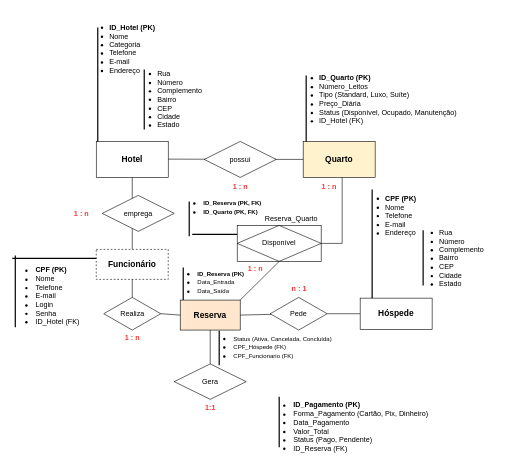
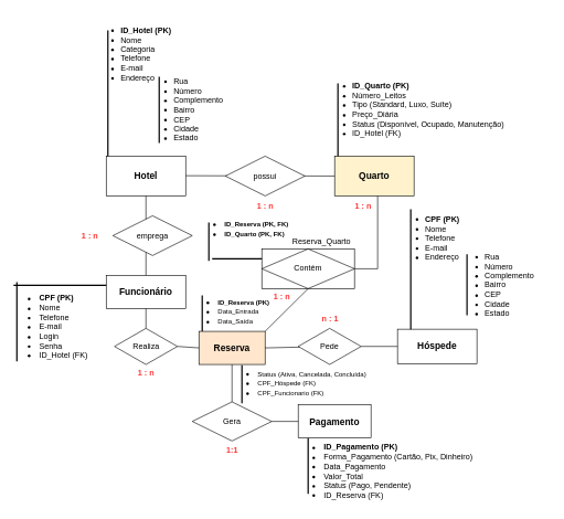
  <mxCell id="0" />
  <mxCell id="1" parent="0" />
  <mxCell id="2" value="&lt;font style=&quot;font-size: 14px;&quot;&gt;&lt;b&gt;Hotel&lt;/b&gt;&lt;/font&gt;" style="rounded=0;whiteSpace=wrap;html=1;" vertex="1" parent="1"><mxGeometry x="160" y="235" width="120" height="60" as="geometry" /></mxCell>
  <mxCell id="3" value="&lt;font style=&quot;font-size: 14px;&quot;&gt;&lt;b&gt;Quarto&lt;/b&gt;&lt;/font&gt;" style="whiteSpace=wrap;html=1;fillColor=#fff2cc;" vertex="1" parent="1"><mxGeometry x="505" y="235" width="120" height="60" as="geometry" /></mxCell>
- <mxCell id="4" value="&lt;font style=&quot;font-size: 14px;&quot;&gt;&lt;b&gt;Funcionário&lt;/b&gt;&lt;/font&gt;" style="whiteSpace=wrap;html=1;align=center;dashed=1;" vertex="1" parent="1"><mxGeometry x="160" y="415" width="120" height="50" as="geometry" /></mxCell>
+ <mxCell id="4" value="&lt;font style=&quot;font-size: 14px;&quot;&gt;&lt;b&gt;Funcionário&lt;/b&gt;&lt;/font&gt;" style="whiteSpace=wrap;html=1;align=center;" vertex="1" parent="1"><mxGeometry x="160" y="415" width="120" height="50" as="geometry" /></mxCell>
  <mxCell id="5" value="" style="endArrow=none;html=1;rounded=0;exitX=0.5;exitY=1;exitDx=0;exitDy=0;entryX=0.5;entryY=0;entryDx=0;entryDy=0;" edge="1" parent="1" source="2" target="4"><mxGeometry relative="1" as="geometry"><mxPoint x="210" y="325" as="sourcePoint" /><mxPoint x="370" y="325" as="targetPoint" /></mxGeometry></mxCell>
  <mxCell id="6" value="emprega" style="shape=rhombus;perimeter=rhombusPerimeter;whiteSpace=wrap;html=1;align=center;" vertex="1" parent="1"><mxGeometry x="170" y="325" width="120" height="60" as="geometry" /></mxCell>
  <mxCell id="7" value="" style="endArrow=none;html=1;rounded=0;entryX=0;entryY=0.5;entryDx=0;entryDy=0;" edge="1" parent="1" target="3"><mxGeometry relative="1" as="geometry"><mxPoint x="280" y="264.5" as="sourcePoint" /><mxPoint x="440" y="264.5" as="targetPoint" /></mxGeometry></mxCell>
  <mxCell id="8" value="possui" style="shape=rhombus;perimeter=rhombusPerimeter;whiteSpace=wrap;html=1;align=center;" vertex="1" parent="1"><mxGeometry x="340" y="235" width="120" height="60" as="geometry" /></mxCell>
  <mxCell id="9" value="&lt;font style=&quot;font-size: 14px;&quot;&gt;&lt;b&gt;Reserva&lt;/b&gt;&lt;/font&gt;" style="whiteSpace=wrap;html=1;align=center;fillColor=#ffe6cc;" vertex="1" parent="1"><mxGeometry x="300" y="499.5" width="100" height="50" as="geometry" /></mxCell>
  <mxCell id="10" value="&lt;font style=&quot;font-size: 14px;&quot;&gt;&lt;b&gt;Hóspede&lt;/b&gt;&lt;/font&gt;" style="whiteSpace=wrap;html=1;align=center;" vertex="1" parent="1"><mxGeometry x="600" y="496.25" width="120" height="52" as="geometry" /></mxCell>
+ <mxCell id="11" value="&lt;font style=&quot;font-size: 14px;&quot;&gt;&lt;b&gt;Pagamento&lt;/b&gt;&lt;/font&gt;" style="whiteSpace=wrap;html=1;align=center;" vertex="1" parent="1"><mxGeometry x="450" y="610.5" width="110" height="50" as="geometry" /></mxCell>
+ <mxCell id="12" value="" style="endArrow=none;html=1;rounded=0;entryX=0;entryY=0.5;entryDx=0;entryDy=0;" edge="1" parent="1" source="15" target="11"><mxGeometry relative="1" as="geometry"><mxPoint x="350" y="445" as="sourcePoint" /><mxPoint x="510" y="445" as="targetPoint" /></mxGeometry></mxCell>
  <mxCell id="13" value="Realiza" style="shape=rhombus;perimeter=rhombusPerimeter;whiteSpace=wrap;html=1;align=center;" vertex="1" parent="1"><mxGeometry x="172.5" y="495" width="95" height="54.5" as="geometry" /></mxCell>
  <mxCell id="14" value="" style="endArrow=none;html=1;rounded=0;entryX=0.5;entryY=0;entryDx=0;entryDy=0;exitX=0.5;exitY=1;exitDx=0;exitDy=0;" edge="1" parent="1" source="9" target="15"><mxGeometry relative="1" as="geometry"><mxPoint x="480" y="461" as="sourcePoint" /><mxPoint x="485" y="595" as="targetPoint" /></mxGeometry></mxCell>
  <mxCell id="15" value="Gera" style="shape=rhombus;perimeter=rhombusPerimeter;whiteSpace=wrap;html=1;align=center;" vertex="1" parent="1"><mxGeometry x="290" y="606" width="120" height="59" as="geometry" /></mxCell>
  <mxCell id="16" value="Pede" style="shape=rhombus;perimeter=rhombusPerimeter;whiteSpace=wrap;html=1;align=center;" vertex="1" parent="1"><mxGeometry x="450" y="495" width="95" height="54.5" as="geometry" /></mxCell>
  <mxCell id="17" value="" style="endArrow=none;html=1;rounded=0;exitX=0.5;exitY=1;exitDx=0;exitDy=0;" edge="1" parent="1" source="4" target="13"><mxGeometry relative="1" as="geometry"><mxPoint x="270" y="435" as="sourcePoint" /><mxPoint x="430" y="435" as="targetPoint" /></mxGeometry></mxCell>
  <mxCell id="18" value="" style="endArrow=none;html=1;rounded=0;exitX=1;exitY=0.5;exitDx=0;exitDy=0;entryX=0;entryY=0.5;entryDx=0;entryDy=0;" edge="1" parent="1" source="13" target="9"><mxGeometry relative="1" as="geometry"><mxPoint x="270" y="425" as="sourcePoint" /><mxPoint x="430" y="425" as="targetPoint" /></mxGeometry></mxCell>
  <mxCell id="19" value="" style="endArrow=none;html=1;rounded=0;exitX=0;exitY=0.5;exitDx=0;exitDy=0;" edge="1" parent="1" source="10" target="16"><mxGeometry relative="1" as="geometry"><mxPoint x="410" y="435" as="sourcePoint" /><mxPoint x="570" y="435" as="targetPoint" /></mxGeometry></mxCell>
  <mxCell id="20" value="" style="endArrow=none;html=1;rounded=0;exitX=1;exitY=0.5;exitDx=0;exitDy=0;" edge="1" parent="1" source="9" target="16"><mxGeometry relative="1" as="geometry"><mxPoint x="410" y="524" as="sourcePoint" /><mxPoint x="450" y="525" as="targetPoint" /></mxGeometry></mxCell>
  <mxCell id="21" value="&lt;font color=&quot;#ff3333&quot;&gt;&lt;b&gt;1 : n&lt;/b&gt;&lt;/font&gt;" style="text;html=1;align=center;verticalAlign=middle;resizable=0;points=[];autosize=1;strokeColor=none;fillColor=none;" vertex="1" parent="1"><mxGeometry x="375" y="295" width="50" height="30" as="geometry" /></mxCell>
  <mxCell id="22" value="&lt;font color=&quot;#ff3333&quot;&gt;&lt;b&gt;1 : n&lt;/b&gt;&lt;/font&gt;" style="text;html=1;align=center;verticalAlign=middle;resizable=0;points=[];autosize=1;strokeColor=none;fillColor=none;" vertex="1" parent="1"><mxGeometry x="110" y="340" width="50" height="30" as="geometry" /></mxCell>
  <mxCell id="23" value="&lt;font style=&quot;color: rgb(255, 51, 51);&quot;&gt;&lt;b&gt;1:1&lt;/b&gt;&lt;/font&gt;" style="text;html=1;align=center;verticalAlign=middle;resizable=0;points=[];autosize=1;strokeColor=none;fillColor=none;" vertex="1" parent="1"><mxGeometry x="330" y="665" width="40" height="30" as="geometry" /></mxCell>
- <mxCell id="24" value="Disponível" style="shape=associativeEntity;whiteSpace=wrap;html=1;align=center;" vertex="1" parent="1"><mxGeometry x="395" y="375" width="140" height="60" as="geometry" /></mxCell>
+ <mxCell id="24" value="Contém" style="shape=associativeEntity;whiteSpace=wrap;html=1;align=center;" vertex="1" parent="1"><mxGeometry x="395" y="375" width="140" height="60" as="geometry" /></mxCell>
  <mxCell id="25" value="" style="endArrow=none;html=1;rounded=0;exitX=0.5;exitY=1;exitDx=0;exitDy=0;entryX=1;entryY=0;entryDx=0;entryDy=0;" edge="1" parent="1" source="24" target="9"><mxGeometry relative="1" as="geometry"><mxPoint x="440" y="445" as="sourcePoint" /><mxPoint x="410" y="515" as="targetPoint" /><Array as="points" /></mxGeometry></mxCell>
  <mxCell id="26" value="&lt;span style=&quot;text-wrap-mode: wrap;&quot;&gt;Reserva_Quarto&lt;/span&gt;" style="text;html=1;align=center;verticalAlign=middle;resizable=0;points=[];autosize=1;strokeColor=none;fillColor=none;" vertex="1" parent="1"><mxGeometry x="430" y="349" width="110" height="30" as="geometry" /></mxCell>
  <mxCell id="27" value="" style="endArrow=none;html=1;rounded=0;entryX=1;entryY=0.5;entryDx=0;entryDy=0;" edge="1" parent="1" target="24"><mxGeometry relative="1" as="geometry"><mxPoint x="570" y="295" as="sourcePoint" /><mxPoint x="560" y="395" as="targetPoint" /><Array as="points"><mxPoint x="570" y="405" /></Array></mxGeometry></mxCell>
  <mxCell id="28" value="&lt;font color=&quot;#ff3333&quot;&gt;&lt;b&gt;n : 1&lt;/b&gt;&lt;/font&gt;" style="text;html=1;align=center;verticalAlign=middle;resizable=0;points=[];autosize=1;strokeColor=none;fillColor=none;" vertex="1" parent="1"><mxGeometry x="472.5" y="466.25" width="50" height="30" as="geometry" /></mxCell>
  <mxCell id="29" value="&lt;font color=&quot;#ff3333&quot;&gt;&lt;b&gt;1 : n&lt;/b&gt;&lt;/font&gt;" style="text;html=1;align=center;verticalAlign=middle;resizable=0;points=[];autosize=1;strokeColor=none;fillColor=none;" vertex="1" parent="1"><mxGeometry x="195" y="548.25" width="50" height="30" as="geometry" /></mxCell>
  <mxCell id="30" value="&lt;font color=&quot;#ff3333&quot;&gt;&lt;b&gt;1 : n&lt;/b&gt;&lt;/font&gt;" style="text;html=1;align=center;verticalAlign=middle;resizable=0;points=[];autosize=1;strokeColor=none;fillColor=none;" vertex="1" parent="1"><mxGeometry x="400" y="433" width="50" height="30" as="geometry" /></mxCell>
  <mxCell id="31" value="&lt;font color=&quot;#ff3333&quot;&gt;&lt;b&gt;1 : n&lt;/b&gt;&lt;/font&gt;" style="text;html=1;align=center;verticalAlign=middle;resizable=0;points=[];autosize=1;strokeColor=none;fillColor=none;" vertex="1" parent="1"><mxGeometry x="522.5" y="295" width="50" height="30" as="geometry" /></mxCell>
  <mxCell id="32" value="&lt;ul&gt;&lt;li&gt;&lt;b&gt;&lt;span style=&quot;background-color: transparent; color: light-dark(rgb(0, 0, 0), rgb(255, 255, 255));&quot;&gt;ID_Hotel&lt;/span&gt;&lt;span style=&quot;background-color: transparent; color: light-dark(rgb(0, 0, 0), rgb(255, 255, 255));&quot;&gt; (PK)&lt;/span&gt;&lt;/b&gt;&lt;/li&gt;&lt;li&gt;&lt;span style=&quot;background-color: transparent; color: light-dark(rgb(0, 0, 0), rgb(255, 255, 255));&quot;&gt;Nome&lt;/span&gt;&lt;/li&gt;&lt;li&gt;&lt;span style=&quot;background-color: transparent; color: light-dark(rgb(0, 0, 0), rgb(255, 255, 255));&quot;&gt;Categoria&lt;/span&gt;&lt;/li&gt;&lt;li&gt;&lt;span style=&quot;background-color: transparent; color: light-dark(rgb(0, 0, 0), rgb(255, 255, 255));&quot;&gt;Telefone&lt;/span&gt;&lt;/li&gt;&lt;li&gt;&lt;span style=&quot;background-color: transparent; color: light-dark(rgb(0, 0, 0), rgb(255, 255, 255));&quot;&gt;E-mail&lt;/span&gt;&lt;/li&gt;&lt;li&gt;&lt;span style=&quot;background-color: transparent; color: light-dark(rgb(0, 0, 0), rgb(255, 255, 255));&quot;&gt;Endereço&lt;/span&gt;&lt;/li&gt;&lt;/ul&gt;&lt;h4 data-end=&quot;599&quot; data-start=&quot;579&quot;&gt;&lt;/h4&gt;&lt;div&gt;&lt;br&gt;&lt;/div&gt;" style="text;html=1;align=left;verticalAlign=middle;resizable=0;points=[];autosize=1;strokeColor=none;fillColor=none;" vertex="1" parent="1"><mxGeometry x="140" y="20" width="140" height="140" as="geometry" /></mxCell>
  <mxCell id="33" value="&lt;ul&gt;&lt;li&gt;&lt;span style=&quot;background-color: transparent; color: light-dark(rgb(0, 0, 0), rgb(255, 255, 255));&quot;&gt;Rua&lt;/span&gt;&lt;/li&gt;&lt;li&gt;&lt;span style=&quot;background-color: transparent; color: light-dark(rgb(0, 0, 0), rgb(255, 255, 255));&quot;&gt;Número&lt;/span&gt;&lt;/li&gt;&lt;li&gt;&lt;span style=&quot;background-color: transparent; color: light-dark(rgb(0, 0, 0), rgb(255, 255, 255));&quot;&gt;Complemento&lt;/span&gt;&lt;/li&gt;&lt;li&gt;&lt;span style=&quot;background-color: transparent; color: light-dark(rgb(0, 0, 0), rgb(255, 255, 255));&quot;&gt;Bairro&lt;/span&gt;&lt;/li&gt;&lt;li&gt;&lt;span style=&quot;background-color: transparent; color: light-dark(rgb(0, 0, 0), rgb(255, 255, 255));&quot;&gt;CEP&lt;/span&gt;&lt;/li&gt;&lt;li&gt;&lt;span style=&quot;background-color: transparent; color: light-dark(rgb(0, 0, 0), rgb(255, 255, 255));&quot;&gt;Cidade&lt;/span&gt;&lt;/li&gt;&lt;li&gt;&lt;span style=&quot;background-color: transparent; color: light-dark(rgb(0, 0, 0), rgb(255, 255, 255));&quot;&gt;Estado&lt;/span&gt;&lt;/li&gt;&lt;/ul&gt;" style="text;html=1;align=left;verticalAlign=middle;resizable=0;points=[];autosize=1;strokeColor=none;fillColor=none;" vertex="1" parent="1"><mxGeometry x="220" y="95" width="140" height="140" as="geometry" /></mxCell>
  <mxCell id="34" value="" style="line;strokeWidth=2;direction=south;html=1;" vertex="1" parent="1"><mxGeometry x="157.5" y="45" width="10" height="190" as="geometry" /></mxCell>
  <mxCell id="35" value="" style="line;strokeWidth=2;direction=south;html=1;" vertex="1" parent="1"><mxGeometry x="235" width="10" height="100" as="geometry" y="115" /></mxCell>
  <mxCell id="36" value="" style="line;strokeWidth=2;direction=south;html=1;" vertex="1" parent="1"><mxGeometry x="505" y="125" width="10" height="110" as="geometry" /></mxCell>
  <mxCell id="37" value="&lt;ul&gt;&lt;li data-end=&quot;620&quot; data-start=&quot;600&quot;&gt;&lt;b&gt;ID_Quarto (PK)&lt;/b&gt;&lt;/li&gt;&lt;li data-end=&quot;640&quot; data-start=&quot;621&quot;&gt;Número_Leitos&lt;/li&gt;&lt;li data-end=&quot;675&quot; data-start=&quot;641&quot;&gt;Tipo (Standard, Luxo, Suíte)&lt;/li&gt;&lt;li data-end=&quot;694&quot; data-start=&quot;676&quot;&gt;Preço_Diária&lt;/li&gt;&lt;li data-end=&quot;741&quot; data-start=&quot;695&quot;&gt;Status (Disponível, Ocupado, Manutenção)&lt;/li&gt;&lt;li data-end=&quot;787&quot; data-start=&quot;742&quot;&gt;ID_Hotel (FK)&amp;nbsp;&lt;/li&gt;&lt;/ul&gt;" style="text;html=1;align=left;verticalAlign=middle;resizable=0;points=[];autosize=1;strokeColor=none;fillColor=none;" vertex="1" parent="1"><mxGeometry x="490" y="105" width="290" height="120" as="geometry" /></mxCell>
  <mxCell id="38" value="" style="line;strokeWidth=2;direction=south;html=1;" vertex="1" parent="1"><mxGeometry x="615" y="315" width="10" height="181.25" as="geometry" /></mxCell>
  <mxCell id="39" value="" style="line;strokeWidth=2;direction=south;html=1;" vertex="1" parent="1"><mxGeometry x="460" y="660.5" width="10" height="84.5" as="geometry" /></mxCell>
  <mxCell id="40" value="&lt;li data-end=&quot;1237&quot; data-start=&quot;1214&quot;&gt;&lt;b&gt;ID_Pagamento (PK)&lt;/b&gt;&lt;/li&gt;&lt;li data-end=&quot;1283&quot; data-start=&quot;1238&quot;&gt;Forma_Pagamento (Cartão, Pix, Dinheiro)&lt;/li&gt;&lt;li data-end=&quot;1304&quot; data-start=&quot;1284&quot;&gt;Data_Pagamento&lt;/li&gt;&lt;li data-end=&quot;1322&quot; data-start=&quot;1305&quot;&gt;Valor_Total&lt;/li&gt;&lt;li data-end=&quot;1352&quot; data-start=&quot;1323&quot;&gt;Status (Pago, Pendente)&lt;/li&gt;&lt;li data-end=&quot;1402&quot; data-start=&quot;1353&quot;&gt;ID_Reserva (FK)&lt;/li&gt;" style="text;html=1;align=left;verticalAlign=middle;resizable=0;points=[];autosize=1;strokeColor=none;fillColor=none;" vertex="1" parent="1"><mxGeometry x="470" y="660.5" width="270" height="100" as="geometry" /></mxCell>
  <mxCell id="41" value="&lt;ul&gt;&lt;li&gt;&lt;span style=&quot;background-color: transparent; color: light-dark(rgb(0, 0, 0), rgb(255, 255, 255));&quot;&gt;Rua&lt;/span&gt;&lt;/li&gt;&lt;li&gt;&lt;span style=&quot;background-color: transparent; color: light-dark(rgb(0, 0, 0), rgb(255, 255, 255));&quot;&gt;Número&lt;/span&gt;&lt;/li&gt;&lt;li&gt;&lt;span style=&quot;background-color: transparent; color: light-dark(rgb(0, 0, 0), rgb(255, 255, 255));&quot;&gt;Complemento&lt;/span&gt;&lt;/li&gt;&lt;li&gt;&lt;span style=&quot;background-color: transparent; color: light-dark(rgb(0, 0, 0), rgb(255, 255, 255));&quot;&gt;Bairro&lt;/span&gt;&lt;/li&gt;&lt;li&gt;&lt;span style=&quot;background-color: transparent; color: light-dark(rgb(0, 0, 0), rgb(255, 255, 255));&quot;&gt;CEP&lt;/span&gt;&lt;/li&gt;&lt;li&gt;&lt;span style=&quot;background-color: transparent; color: light-dark(rgb(0, 0, 0), rgb(255, 255, 255));&quot;&gt;Cidade&lt;/span&gt;&lt;/li&gt;&lt;li&gt;&lt;span style=&quot;background-color: transparent; color: light-dark(rgb(0, 0, 0), rgb(255, 255, 255));&quot;&gt;Estado&lt;/span&gt;&lt;/li&gt;&lt;/ul&gt;" style="text;html=1;align=left;verticalAlign=middle;resizable=0;points=[];autosize=1;strokeColor=none;fillColor=none;" vertex="1" parent="1"><mxGeometry x="690" y="359.5" width="140" height="140" as="geometry" /></mxCell>
  <mxCell id="42" value="" style="line;strokeWidth=2;direction=south;html=1;" vertex="1" parent="1"><mxGeometry x="700" y="383" width="10" height="92" as="geometry" /></mxCell>
  <mxCell id="43" value="&lt;ul&gt;&lt;li&gt;&lt;b&gt;&lt;span style=&quot;background-color: transparent; color: light-dark(rgb(0, 0, 0), rgb(255, 255, 255));&quot;&gt;CPF (PK)&lt;/span&gt;&lt;/b&gt;&lt;/li&gt;&lt;li&gt;&lt;span style=&quot;background-color: transparent; color: light-dark(rgb(0, 0, 0), rgb(255, 255, 255));&quot;&gt;Nome&lt;/span&gt;&lt;/li&gt;&lt;li&gt;&lt;span style=&quot;background-color: transparent; color: light-dark(rgb(0, 0, 0), rgb(255, 255, 255));&quot;&gt;Telefone&lt;/span&gt;&lt;/li&gt;&lt;li&gt;&lt;span style=&quot;background-color: transparent; color: light-dark(rgb(0, 0, 0), rgb(255, 255, 255));&quot;&gt;E-mail&lt;/span&gt;&lt;/li&gt;&lt;li&gt;&lt;span style=&quot;background-color: transparent; color: light-dark(rgb(0, 0, 0), rgb(255, 255, 255));&quot;&gt;Endereço&lt;/span&gt;&lt;/li&gt;&lt;/ul&gt;&lt;h4 data-end=&quot;599&quot; data-start=&quot;579&quot;&gt;&lt;/h4&gt;&lt;div&gt;&lt;br&gt;&lt;/div&gt;" style="text;html=1;align=left;verticalAlign=middle;resizable=0;points=[];autosize=1;strokeColor=none;fillColor=none;" vertex="1" parent="1"><mxGeometry x="600" y="303" width="120" height="130" as="geometry" /></mxCell>
  <mxCell id="44" value="" style="line;strokeWidth=2;direction=south;html=1;" vertex="1" parent="1"><mxGeometry x="300" y="445" width="10" height="54.5" as="geometry" /></mxCell>
  <mxCell id="45" value="&lt;li data-end=&quot;999&quot; data-start=&quot;978&quot;&gt;&lt;b&gt;&lt;font style=&quot;font-size: 10px;&quot;&gt;ID_Reserva (PK)&lt;/font&gt;&lt;/b&gt;&lt;/li&gt;&lt;li data-end=&quot;1018&quot; data-start=&quot;1000&quot;&gt;&lt;font style=&quot;font-size: 10px;&quot;&gt;Data_Entrada&lt;/font&gt;&lt;/li&gt;&lt;li data-end=&quot;1035&quot; data-start=&quot;1019&quot;&gt;&lt;font style=&quot;font-size: 10px;&quot;&gt;Data_Saída&lt;/font&gt;&lt;/li&gt;" style="text;html=1;align=left;verticalAlign=middle;resizable=0;points=[];autosize=1;strokeColor=none;fillColor=none;" vertex="1" parent="1"><mxGeometry x="310" y="439.5" width="120" height="60" as="geometry" /></mxCell>
  <mxCell id="46" value="" style="line;strokeWidth=2;direction=south;html=1;" vertex="1" parent="1"><mxGeometry x="360" y="550.5" width="10" height="57.75" as="geometry" /></mxCell>
  <mxCell id="47" value="&lt;li data-end=&quot;1078&quot; data-start=&quot;1036&quot;&gt;&lt;font style=&quot;font-size: 10px;&quot;&gt;Status (Ativa, Cancelada, Concluída)&lt;/font&gt;&lt;/li&gt;&lt;li data-end=&quot;1129&quot; data-start=&quot;1079&quot;&gt;&lt;font style=&quot;font-size: 10px;&quot;&gt;CPF_Hóspede (FK)&lt;/font&gt;&lt;/li&gt;&lt;li data-end=&quot;1188&quot; data-start=&quot;1130&quot;&gt;&lt;font style=&quot;font-size: 10px;&quot;&gt;CPF_Funcionario (FK)&amp;nbsp;&lt;/font&gt;&lt;/li&gt;" style="text;html=1;align=left;verticalAlign=middle;resizable=0;points=[];autosize=1;strokeColor=none;fillColor=none;" vertex="1" parent="1"><mxGeometry x="370" y="548.25" width="200" height="60" as="geometry" /></mxCell>
  <mxCell id="48" value="" style="line;strokeWidth=2;html=1;" vertex="1" parent="1"><mxGeometry x="20" y="425" width="140" height="10" as="geometry" /></mxCell>
  <mxCell id="49" value="&lt;li data-end=&quot;282&quot; data-start=&quot;268&quot;&gt;&lt;b&gt;CPF (PK)&lt;/b&gt;&lt;/li&gt;&lt;li data-end=&quot;293&quot; data-start=&quot;283&quot;&gt;Nome&lt;/li&gt;&lt;li data-end=&quot;308&quot; data-start=&quot;294&quot;&gt;Telefone&lt;/li&gt;&lt;li data-end=&quot;321&quot; data-start=&quot;309&quot;&gt;E-mail&lt;/li&gt;&lt;li data-end=&quot;333&quot; data-start=&quot;322&quot;&gt;Login&lt;/li&gt;&lt;li data-end=&quot;345&quot; data-start=&quot;334&quot;&gt;Senha&lt;/li&gt;&lt;li data-end=&quot;391&quot; data-start=&quot;346&quot;&gt;ID_Hotel (FK)&amp;nbsp;&lt;/li&gt;" style="text;html=1;align=left;verticalAlign=middle;resizable=0;points=[];autosize=1;strokeColor=none;fillColor=none;" vertex="1" parent="1"><mxGeometry x="40" y="438.25" width="120" height="110" as="geometry" /></mxCell>
  <mxCell id="50" value="" style="line;strokeWidth=2;direction=south;html=1;" vertex="1" parent="1"><mxGeometry x="20" y="425" width="10" height="120" as="geometry" /></mxCell>
  <mxCell id="51" value="" style="line;strokeWidth=2;direction=south;html=1;" vertex="1" parent="1"><mxGeometry x="310" y="335" width="10" height="58" as="geometry" /></mxCell>
  <mxCell id="52" value="&lt;li style=&quot;text-align: left;&quot; data-end=&quot;1547&quot; data-start=&quot;1494&quot;&gt;&lt;b&gt;&lt;font style=&quot;font-size: 10px;&quot;&gt;ID_Reserva (PK, FK)&lt;/font&gt;&amp;nbsp;&lt;/b&gt;&lt;/li&gt;&lt;li style=&quot;text-align: left;&quot; data-end=&quot;1599&quot; data-start=&quot;1548&quot;&gt;&lt;b&gt;&lt;span style=&quot;font-size: 10px;&quot;&gt;ID_Quarto (PK, FK)&lt;/span&gt;&lt;font&gt;&lt;span style=&quot;font-size: 10px;&quot;&gt;&amp;nbsp;&lt;/span&gt;&lt;/font&gt;&lt;/b&gt;&lt;/li&gt;" style="text;html=1;align=center;verticalAlign=middle;resizable=0;points=[];autosize=1;strokeColor=none;fillColor=none;" vertex="1" parent="1"><mxGeometry x="310" y="325" width="140" height="40" as="geometry" /></mxCell>
  <mxCell id="53" value="" style="line;strokeWidth=2;html=1;" vertex="1" parent="1"><mxGeometry x="320" y="385" width="75" height="10" as="geometry" /></mxCell>
